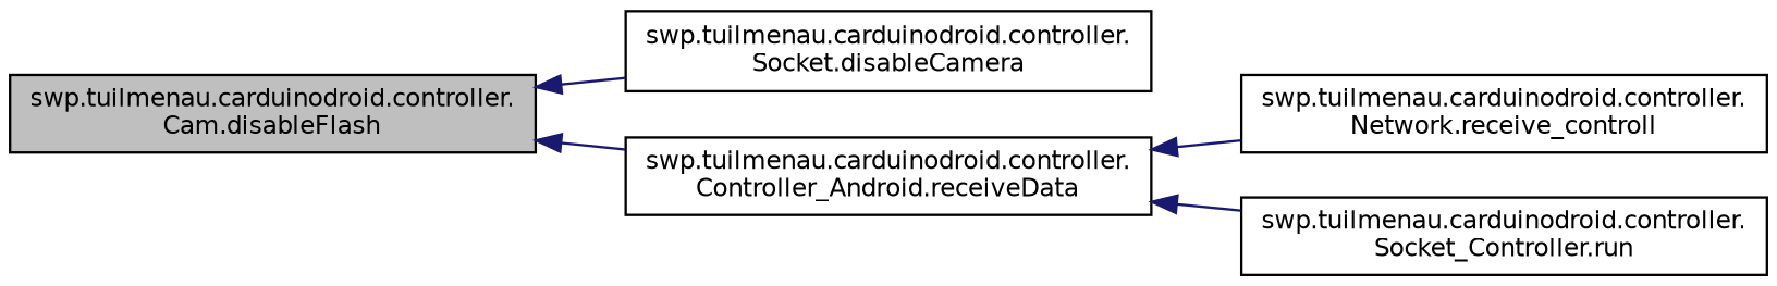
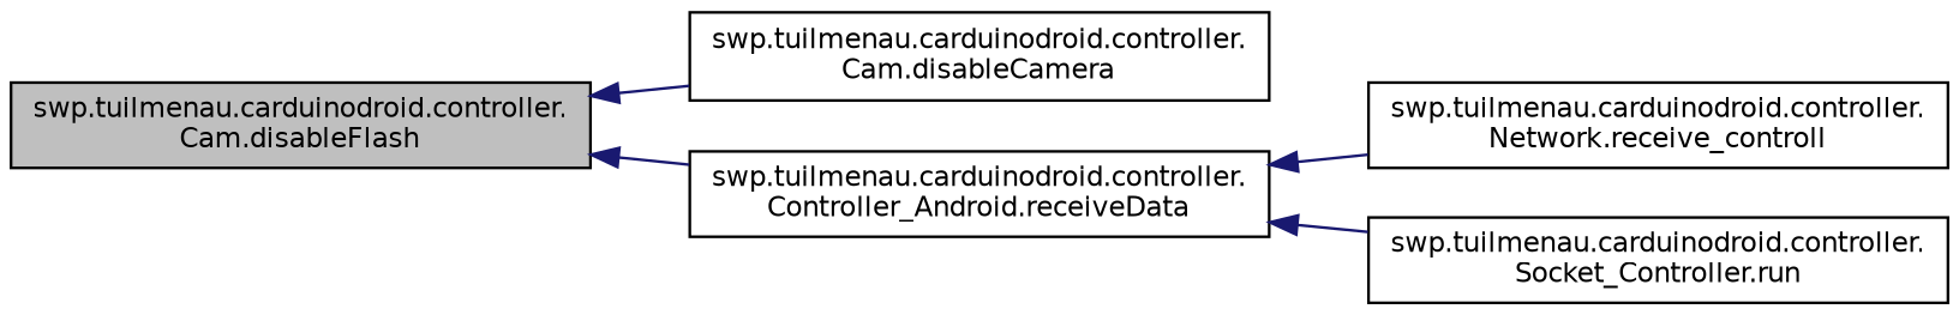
  digraph {
    rankdir=LR
    node [color=black fillcolor=white fontname=Helvetica fontsize=10 shape=record style=filled]
    edge [color=midnightblue dir=back fontname=Helvetica fontsize=10 labelfontname=Helvetica labelfontsize=10 style=solid]
    n1 [fillcolor=grey75 fontcolor=black height=0.2 label="swp.tuilmenau.carduinodroid.controller.\lCam.disableFlash" width=0.4]
-   n2 [height=0.2 label="swp.tuilmenau.carduinodroid.controller.\lSocket.disableCamera" width=0.4]
+   n2 [height=0.2 label="swp.tuilmenau.carduinodroid.controller.\lCam.disableCamera" width=0.4]
    n3 [height=0.2 label="swp.tuilmenau.carduinodroid.controller.\lController_Android.receiveData" width=0.4]
    n4 [height=0.2 label="swp.tuilmenau.carduinodroid.controller.\lNetwork.receive_controll" width=0.4]
    n5 [height=0.2 label="swp.tuilmenau.carduinodroid.controller.\lSocket_Controller.run" width=0.4]
    n1 -> n2
    n1 -> n3
    n3 -> n4
    n3 -> n5
  }
